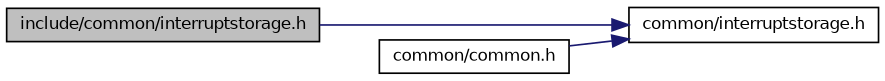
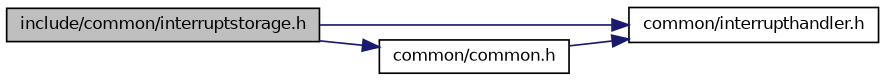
  digraph {
    rankdir=LR
    node [color=black fontname=Helvetica fontsize=10 shape=record]
    edge [color=midnightblue fontname=Helvetica fontsize=10 labelfontname=Helvetica labelfontsize=10 style=solid]
    n1 [fillcolor=grey75 fontcolor=black height=0.2 label="include/common/interruptstorage.h" style=filled width=0.4]
-   n2 [height=0.2 label="common/interruptstorage.h" width=0.4]
+   n2 [height=0.2 label="common/interrupthandler.h" width=0.4]
    n3 [height=0.2 label="common/common.h" width=0.4]
    n1 -> n2
+   n1 -> n3
    n3 -> n2
  }
